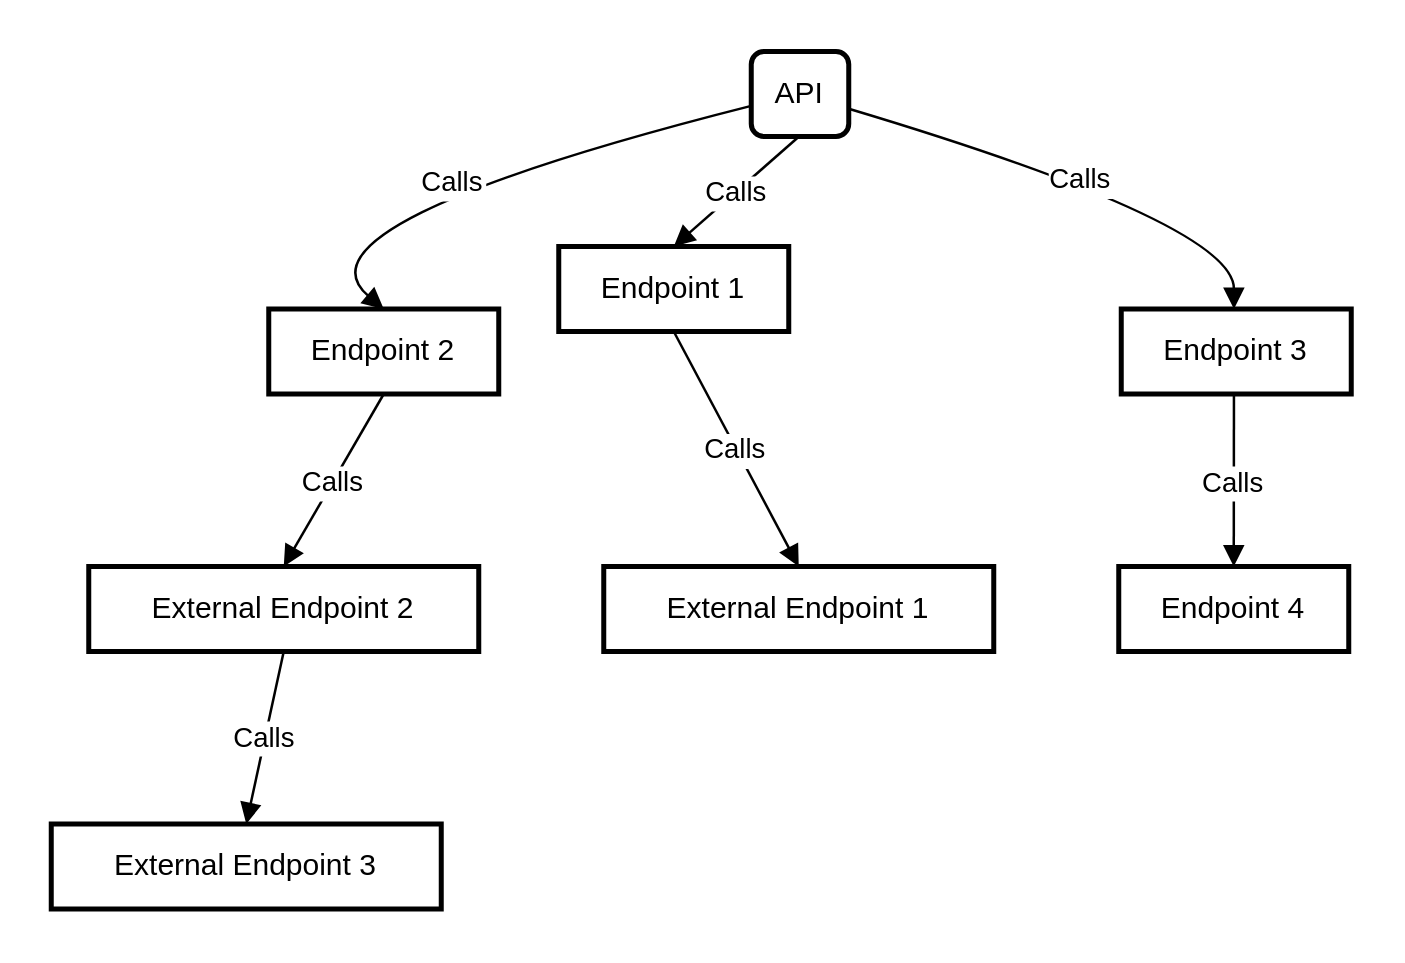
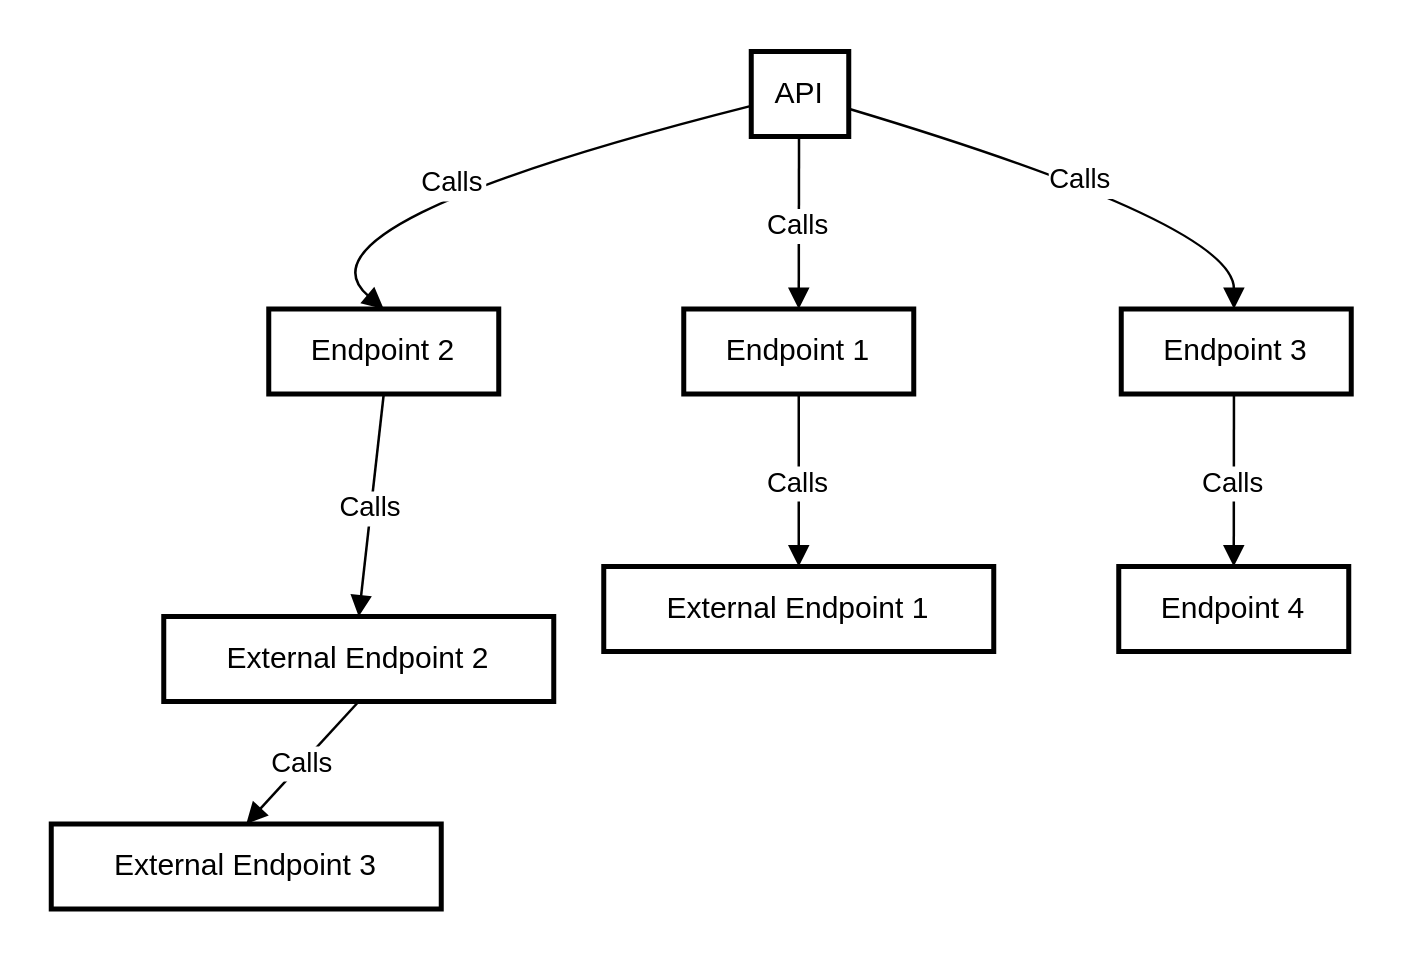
  <mxCell id="0" />
  <mxCell id="1" parent="0" />
- <mxCell id="2" value="API" style="whiteSpace=wrap;strokeWidth=2;rounded=1;" vertex="1" parent="1"><mxGeometry x="300" width="39" height="34" as="geometry" y="20" /></mxCell>
- <mxCell id="3" value="Endpoint 1" style="whiteSpace=wrap;strokeWidth=2;" vertex="1" parent="1"><mxGeometry x="223" y="98" width="92" height="34" as="geometry" /></mxCell>
+ <mxCell id="2" value="API" style="whiteSpace=wrap;strokeWidth=2;" vertex="1" parent="1"><mxGeometry x="300" width="39" height="34" as="geometry" y="20" /></mxCell>
+ <mxCell id="3" value="Endpoint 1" style="whiteSpace=wrap;strokeWidth=2;" vertex="1" parent="1"><mxGeometry x="273" y="123" width="92" height="34" as="geometry" /></mxCell>
  <mxCell id="4" value="Endpoint 2" style="whiteSpace=wrap;strokeWidth=2;" vertex="1" parent="1"><mxGeometry x="107" y="123" width="92" height="34" as="geometry" /></mxCell>
  <mxCell id="5" value="Endpoint 3" style="whiteSpace=wrap;strokeWidth=2;" vertex="1" parent="1"><mxGeometry x="448" y="123" width="92" height="34" as="geometry" /></mxCell>
  <mxCell id="6" value="Endpoint 4" style="whiteSpace=wrap;strokeWidth=2;" vertex="1" parent="1"><mxGeometry x="447" y="226" width="92" height="34" as="geometry" /></mxCell>
  <mxCell id="7" value="External Endpoint 1" style="whiteSpace=wrap;strokeWidth=2;" vertex="1" parent="1"><mxGeometry x="241" y="226" width="156" height="34" as="geometry" /></mxCell>
- <mxCell id="8" value="External Endpoint 2" style="whiteSpace=wrap;strokeWidth=2;" vertex="1" parent="1"><mxGeometry y="226" width="156" height="34" as="geometry" x="35" /></mxCell>
+ <mxCell id="8" value="External Endpoint 2" style="whiteSpace=wrap;strokeWidth=2;" vertex="1" parent="1"><mxGeometry x="65" y="246" width="156" height="34" as="geometry" /></mxCell>
  <mxCell id="9" value="External Endpoint 3" style="whiteSpace=wrap;strokeWidth=2;" vertex="1" parent="1"><mxGeometry x="20" y="329" width="156" height="34" as="geometry" /></mxCell>
  <mxCell id="10" value="Calls" style="curved=1;startArrow=none;endArrow=block;exitX=0.49;exitY=1;entryX=0.5;entryY=0;" edge="1" parent="1" source="2" target="3"><mxGeometry relative="1" as="geometry"><Array as="points" /></mxGeometry></mxCell>
  <mxCell id="11" value="Calls" style="curved=1;startArrow=none;endArrow=block;exitX=0;exitY=0.64;entryX=0.5;entryY=0;" edge="1" parent="1" source="2" target="4"><mxGeometry relative="1" as="geometry"><Array as="points"><mxPoint x="113" y="89" /></Array></mxGeometry></mxCell>
  <mxCell id="12" value="Calls" style="curved=1;startArrow=none;endArrow=block;exitX=0.99;exitY=0.67;entryX=0.49;entryY=0;" edge="1" parent="1" source="2" target="5"><mxGeometry relative="1" as="geometry"><Array as="points"><mxPoint x="493" y="89" /></Array></mxGeometry></mxCell>
  <mxCell id="13" value="Calls" style="curved=1;startArrow=none;endArrow=block;exitX=0.49;exitY=1;entryX=0.5;entryY=0;" edge="1" parent="1" source="5" target="6"><mxGeometry relative="1" as="geometry"><Array as="points" /></mxGeometry></mxCell>
  <mxCell id="14" value="Calls" style="curved=1;startArrow=none;endArrow=block;exitX=0.5;exitY=1;entryX=0.5;entryY=0;" edge="1" parent="1" source="3" target="7"><mxGeometry relative="1" as="geometry"><Array as="points" /></mxGeometry></mxCell>
  <mxCell id="15" value="Calls" style="curved=1;startArrow=none;endArrow=block;exitX=0.5;exitY=1;entryX=0.5;entryY=0;" edge="1" parent="1" source="4" target="8"><mxGeometry relative="1" as="geometry"><Array as="points" /></mxGeometry></mxCell>
  <mxCell id="16" value="Calls" style="curved=1;startArrow=none;endArrow=block;exitX=0.5;exitY=1;entryX=0.5;entryY=0;" edge="1" parent="1" source="8" target="9"><mxGeometry relative="1" as="geometry"><Array as="points" /></mxGeometry></mxCell>
